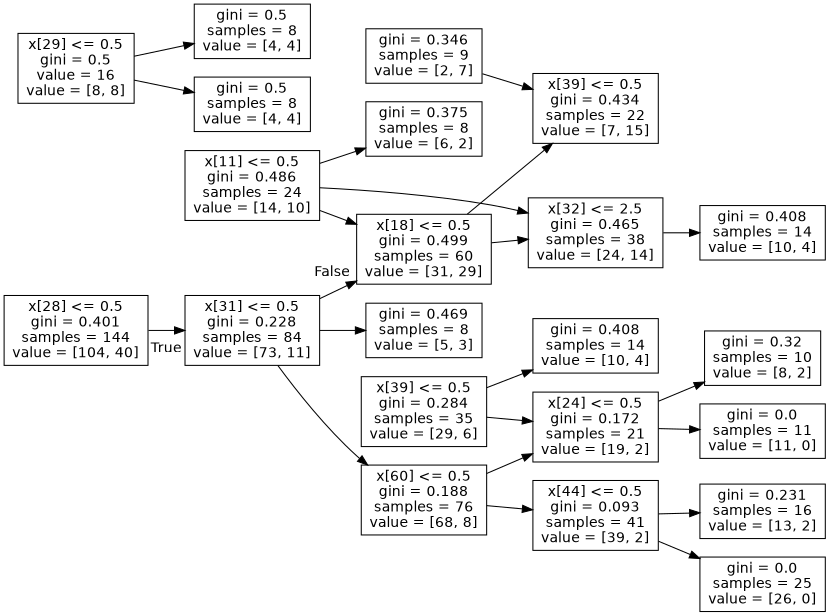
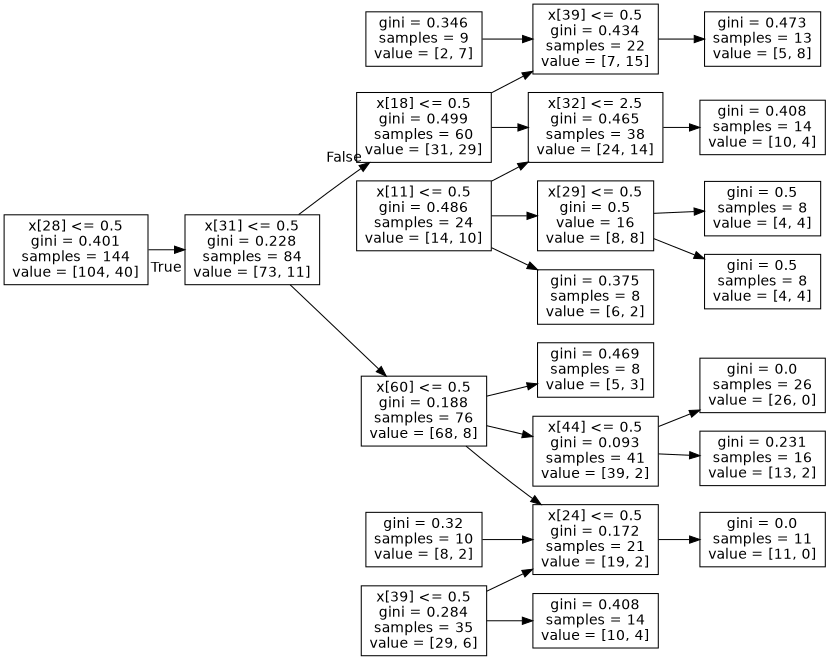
  digraph {
    fontname="DejaVu Sans"
    rankdir=LR
    node [fontname="DejaVu Sans" shape=box]
    edge [fontname="DejaVu Sans"]
    n1 [label="x[28] <= 0.5\ngini = 0.401\nsamples = 144\nvalue = [104, 40]"]
    n2 [label="x[31] <= 0.5\ngini = 0.228\nsamples = 84\nvalue = [73, 11]"]
    n3 [label="x[18] <= 0.5\ngini = 0.499\nsamples = 60\nvalue = [31, 29]"]
    n4 [label="x[60] <= 0.5\ngini = 0.188\nsamples = 76\nvalue = [68, 8]"]
    n5 [label="gini = 0.469\nsamples = 8\nvalue = [5, 3]"]
    n6 [label="x[39] <= 0.5\ngini = 0.434\nsamples = 22\nvalue = [7, 15]"]
    n7 [label="x[32] <= 2.5\ngini = 0.465\nsamples = 38\nvalue = [24, 14]"]
    n8 [label="x[44] <= 0.5\ngini = 0.093\nsamples = 41\nvalue = [39, 2]"]
    n9 [label="x[24] <= 0.5\ngini = 0.172\nsamples = 21\nvalue = [19, 2]"]
    n10 [label="x[39] <= 0.5\ngini = 0.284\nsamples = 35\nvalue = [29, 6]"]
    n11 [label="gini = 0.408\nsamples = 14\nvalue = [10, 4]"]
-   n12 [label="gini = 0.0\nsamples = 25\nvalue = [26, 0]"]
+   n12 [label="gini = 0.0\nsamples = 26\nvalue = [26, 0]"]
    n13 [label="gini = 0.231\nsamples = 16\nvalue = [13, 2]"]
    n14 [label="gini = 0.0\nsamples = 11\nvalue = [11, 0]"]
    n15 [label="gini = 0.32\nsamples = 10\nvalue = [8, 2]"]
+   n16 [label="gini = 0.473\nsamples = 13\nvalue = [5, 8]"]
    n17 [label="gini = 0.408\nsamples = 14\nvalue = [10, 4]"]
    n18 [label="gini = 0.346\nsamples = 9\nvalue = [2, 7]"]
    n19 [label="x[11] <= 0.5\ngini = 0.486\nsamples = 24\nvalue = [14, 10]"]
    n20 [label="x[29] <= 0.5\ngini = 0.5\nvalue = 16\nvalue = [8, 8]"]
    n21 [label="gini = 0.375\nsamples = 8\nvalue = [6, 2]"]
    n22 [label="gini = 0.5\nsamples = 8\nvalue = [4, 4]"]
    n23 [label="gini = 0.5\nsamples = 8\nvalue = [4, 4]"]
    n1 -> n2 [headlabel=True labelangle=45 labeldistance=2.5]
    n2 -> n3 [headlabel=False labelangle=-45 labeldistance=2.5]
    n2 -> n4
-   n2 -> n5
+   n4 -> n5
    n3 -> n6
    n3 -> n7
    n4 -> n8
    n4 -> n9
+   n6 -> n16
    n7 -> n17
    n8 -> n12
    n8 -> n13
    n9 -> n14
-   n9 -> n15
+   n15 -> n9
    n10 -> n9
    n10 -> n11
    n18 -> n6
    n19 -> n7
-   n19 -> n3
+   n19 -> n20
    n19 -> n21
    n20 -> n22
    n20 -> n23
  }
